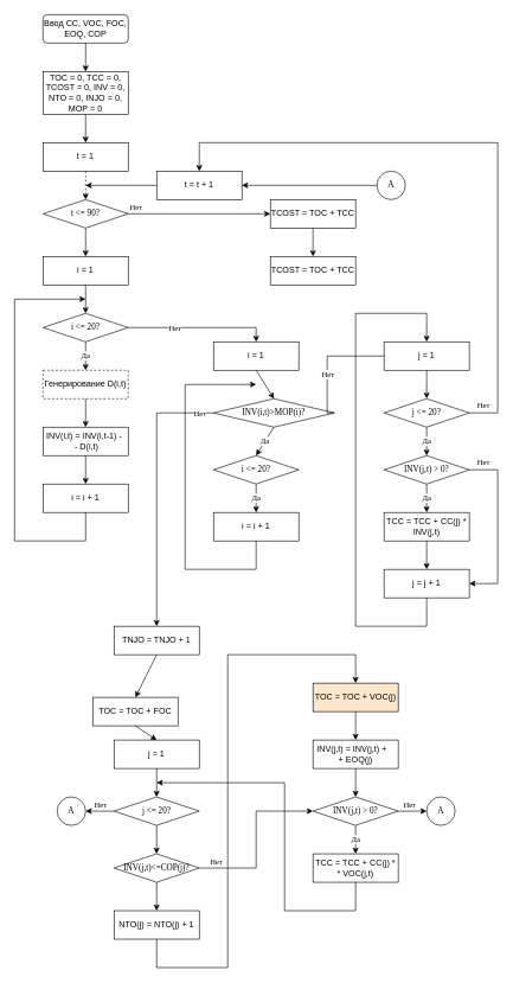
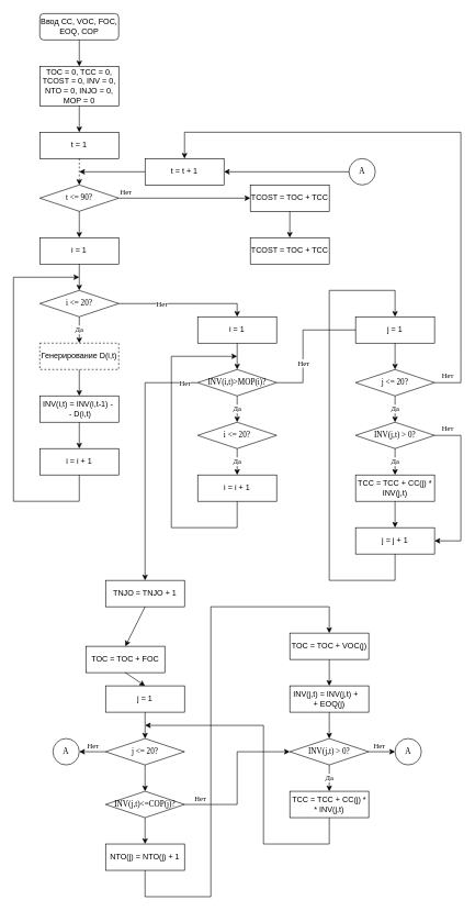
  <mxCell id="0" />
  <mxCell id="1" parent="0" />
  <mxCell id="2" value="Ввод CC, VOC, FOC, EOQ, COP" style="whiteSpace=wrap;html=1;rounded=1;" vertex="1" parent="1"><mxGeometry x="60" y="20" width="120" height="40" as="geometry" /></mxCell>
  <mxCell id="3" value="TOC = 0, TCC = 0, TCOST = 0, INV = 0, NTO = 0, INJO = 0, MOP = 0" style="rounded=0;whiteSpace=wrap;html=1;" vertex="1" parent="1"><mxGeometry x="60" y="100" width="120" height="60" as="geometry" /></mxCell>
  <mxCell id="4" value="t &amp;lt;= 90?" style="rhombus;whiteSpace=wrap;html=1;fontFamily=Times New Roman;" vertex="1" parent="1"><mxGeometry x="60" y="280" width="120" height="40" as="geometry" /></mxCell>
  <mxCell id="5" value="t = 1" style="rounded=0;whiteSpace=wrap;html=1;" vertex="1" parent="1"><mxGeometry x="60" y="200" width="120" height="40" as="geometry" /></mxCell>
  <mxCell id="6" value="i = 1" style="rounded=0;whiteSpace=wrap;html=1;" vertex="1" parent="1"><mxGeometry x="60" y="360" width="120" height="40" as="geometry" /></mxCell>
  <mxCell id="7" value="Генерирование D(i,t)" style="rounded=0;whiteSpace=wrap;html=1;dashed=1;" vertex="1" parent="1"><mxGeometry x="60" y="520" width="120" height="40" as="geometry" /></mxCell>
  <mxCell id="8" value="i &amp;lt;= 20?" style="rhombus;whiteSpace=wrap;html=1;fontFamily=Times New Roman;" vertex="1" parent="1"><mxGeometry x="60" y="440" width="120" height="40" as="geometry" /></mxCell>
  <mxCell id="9" value="INV(i,t) = INV(i,t-1) -&amp;nbsp; &amp;nbsp;- D(i,t)" style="rounded=0;whiteSpace=wrap;html=1;" vertex="1" parent="1"><mxGeometry x="60" y="600" width="120" height="40" as="geometry" /></mxCell>
  <mxCell id="10" value="i = i + 1" style="rounded=0;whiteSpace=wrap;html=1;" vertex="1" parent="1"><mxGeometry x="60" y="680" width="120" height="40" as="geometry" /></mxCell>
  <mxCell id="11" value="i = 1" style="rounded=0;whiteSpace=wrap;html=1;" vertex="1" parent="1"><mxGeometry x="300" y="480" width="120" height="40" as="geometry" /></mxCell>
- <mxCell id="12" value="INV(i,t)&amp;gt;MOP(i)?" style="rhombus;whiteSpace=wrap;html=1;fontFamily=Times New Roman;" vertex="1" parent="1"><mxGeometry x="300" y="560" width="170" height="40" as="geometry" /></mxCell>
+ <mxCell id="12" value="INV(i,t)&amp;gt;MOP(i)?" style="rhombus;whiteSpace=wrap;html=1;fontFamily=Times New Roman;" vertex="1" parent="1"><mxGeometry x="300" y="560" width="120" height="40" as="geometry" /></mxCell>
  <mxCell id="13" value="i &amp;lt;= 20?" style="rhombus;whiteSpace=wrap;html=1;fontFamily=Times New Roman;" vertex="1" parent="1"><mxGeometry x="300" y="640" width="120" height="40" as="geometry" /></mxCell>
  <mxCell id="14" value="i = i + 1" style="rounded=0;whiteSpace=wrap;html=1;" vertex="1" parent="1"><mxGeometry x="300" y="720" width="120" height="40" as="geometry" /></mxCell>
  <mxCell id="15" value="" style="endArrow=classic;html=1;rounded=0;fontFamily=Times New Roman;entryX=0.5;entryY=0;entryDx=0;entryDy=0;exitX=0.5;exitY=1;exitDx=0;exitDy=0;" edge="1" parent="1" source="2" target="3"><mxGeometry width="50" height="50" relative="1" as="geometry"><mxPoint x="620" y="550" as="sourcePoint" /><mxPoint x="670" y="500" as="targetPoint" /></mxGeometry></mxCell>
  <mxCell id="16" value="" style="endArrow=classic;html=1;rounded=0;fontFamily=Times New Roman;entryX=0.5;entryY=0;entryDx=0;entryDy=0;exitX=0.5;exitY=1;exitDx=0;exitDy=0;" edge="1" parent="1" source="3" target="5"><mxGeometry width="50" height="50" relative="1" as="geometry"><mxPoint x="130" y="70" as="sourcePoint" /><mxPoint x="130" y="110" as="targetPoint" /></mxGeometry></mxCell>
  <mxCell id="17" value="Да" style="endArrow=classic;html=1;rounded=0;fontFamily=Times New Roman;entryX=0.5;entryY=0;entryDx=0;entryDy=0;exitX=0.5;exitY=1;exitDx=0;exitDy=0;" edge="1" parent="1" source="8" target="7"><mxGeometry width="50" height="50" relative="1" as="geometry"><mxPoint x="140" y="80" as="sourcePoint" /><mxPoint x="140" y="120" as="targetPoint" /></mxGeometry></mxCell>
  <mxCell id="18" value="" style="endArrow=classic;html=1;rounded=0;fontFamily=Times New Roman;entryX=0.5;entryY=0;entryDx=0;entryDy=0;" edge="1" parent="1" target="8"><mxGeometry width="50" height="50" relative="1" as="geometry"><mxPoint x="120" y="400" as="sourcePoint" /><mxPoint x="150" y="130" as="targetPoint" /></mxGeometry></mxCell>
  <mxCell id="19" value="" style="endArrow=classic;html=1;rounded=0;fontFamily=Times New Roman;entryX=0.5;entryY=0;entryDx=0;entryDy=0;exitX=0.5;exitY=1;exitDx=0;exitDy=0;" edge="1" parent="1" source="4" target="6"><mxGeometry width="50" height="50" relative="1" as="geometry"><mxPoint x="160" y="100" as="sourcePoint" /><mxPoint x="160" y="140" as="targetPoint" /></mxGeometry></mxCell>
  <mxCell id="20" value="" style="endArrow=classic;html=1;rounded=0;fontFamily=Times New Roman;entryX=0.5;entryY=0;entryDx=0;entryDy=0;exitX=0.5;exitY=1;exitDx=0;exitDy=0;dashed=1;" edge="1" parent="1" source="5" target="4"><mxGeometry width="50" height="50" relative="1" as="geometry"><mxPoint x="170" y="110" as="sourcePoint" /><mxPoint x="170" y="150" as="targetPoint" /></mxGeometry></mxCell>
  <mxCell id="21" value="" style="endArrow=classic;html=1;rounded=0;fontFamily=Times New Roman;entryX=0.5;entryY=0;entryDx=0;entryDy=0;exitX=0.5;exitY=1;exitDx=0;exitDy=0;" edge="1" parent="1" source="7" target="9"><mxGeometry width="50" height="50" relative="1" as="geometry"><mxPoint x="130" y="490" as="sourcePoint" /><mxPoint x="130" y="530" as="targetPoint" /></mxGeometry></mxCell>
  <mxCell id="22" value="" style="endArrow=classic;html=1;rounded=0;fontFamily=Times New Roman;entryX=0.5;entryY=0;entryDx=0;entryDy=0;exitX=0.5;exitY=1;exitDx=0;exitDy=0;" edge="1" parent="1" source="9" target="10"><mxGeometry width="50" height="50" relative="1" as="geometry"><mxPoint x="140" y="500" as="sourcePoint" /><mxPoint x="140" y="540" as="targetPoint" /></mxGeometry></mxCell>
  <mxCell id="23" value="" style="endArrow=classic;html=1;rounded=0;fontFamily=Times New Roman;exitX=0.5;exitY=1;exitDx=0;exitDy=0;" edge="1" parent="1" source="10"><mxGeometry width="50" height="50" relative="1" as="geometry"><mxPoint x="150" y="510" as="sourcePoint" /><mxPoint x="120" y="420" as="targetPoint" /><Array as="points"><mxPoint x="120" y="760" /><mxPoint x="20" y="760" /><mxPoint x="20" y="420" /></Array></mxGeometry></mxCell>
  <mxCell id="24" value="" style="endArrow=classic;html=1;rounded=0;fontFamily=Times New Roman;exitX=1;exitY=0.5;exitDx=0;exitDy=0;entryX=0.5;entryY=0;entryDx=0;entryDy=0;" edge="1" parent="1" source="8" target="11"><mxGeometry width="50" height="50" relative="1" as="geometry"><mxPoint x="620" y="550" as="sourcePoint" /><mxPoint x="670" y="500" as="targetPoint" /><Array as="points"><mxPoint x="360" y="460" /></Array></mxGeometry></mxCell>
  <mxCell id="25" value="Нет" style="edgeLabel;html=1;align=center;verticalAlign=middle;resizable=0;points=[];fontFamily=Times New Roman;" vertex="1" connectable="0" parent="24"><mxGeometry x="-0.263" y="-2" relative="1" as="geometry"><mxPoint x="-9" y="-2" as="offset" /></mxGeometry></mxCell>
  <mxCell id="26" value="" style="endArrow=classic;html=1;rounded=0;fontFamily=Times New Roman;entryX=0.5;entryY=0;entryDx=0;entryDy=0;exitX=0.5;exitY=1;exitDx=0;exitDy=0;" edge="1" parent="1" source="11" target="12"><mxGeometry width="50" height="50" relative="1" as="geometry"><mxPoint x="200" y="520" as="sourcePoint" /><mxPoint x="200" y="560" as="targetPoint" /></mxGeometry></mxCell>
  <mxCell id="27" value="Да" style="endArrow=classic;html=1;rounded=0;fontFamily=Times New Roman;entryX=0.5;entryY=0;entryDx=0;entryDy=0;exitX=0.5;exitY=1;exitDx=0;exitDy=0;" edge="1" parent="1" source="12" target="13"><mxGeometry width="50" height="50" relative="1" as="geometry"><mxPoint x="210" y="530" as="sourcePoint" /><mxPoint x="210" y="570" as="targetPoint" /></mxGeometry></mxCell>
  <mxCell id="28" value="Да" style="endArrow=classic;html=1;rounded=0;fontFamily=Times New Roman;entryX=0.5;entryY=0;entryDx=0;entryDy=0;exitX=0.5;exitY=1;exitDx=0;exitDy=0;" edge="1" parent="1" source="13" target="14"><mxGeometry width="50" height="50" relative="1" as="geometry"><mxPoint x="220" y="540" as="sourcePoint" /><mxPoint x="220" y="580" as="targetPoint" /></mxGeometry></mxCell>
  <mxCell id="29" value="" style="endArrow=classic;html=1;rounded=0;fontFamily=Times New Roman;exitX=0.5;exitY=1;exitDx=0;exitDy=0;" edge="1" parent="1" source="14"><mxGeometry width="50" height="50" relative="1" as="geometry"><mxPoint x="230" y="550" as="sourcePoint" /><mxPoint x="360" y="540" as="targetPoint" /><Array as="points"><mxPoint x="360" y="800" /><mxPoint x="260" y="800" /><mxPoint x="260" y="540" /></Array></mxGeometry></mxCell>
  <mxCell id="30" value="" style="endArrow=classic;html=1;rounded=0;fontFamily=Times New Roman;exitX=0;exitY=0.5;exitDx=0;exitDy=0;" edge="1" parent="1" source="12"><mxGeometry width="50" height="50" relative="1" as="geometry"><mxPoint x="540" y="610" as="sourcePoint" /><mxPoint x="220" y="880" as="targetPoint" /><Array as="points"><mxPoint x="220" y="580" /></Array></mxGeometry></mxCell>
  <mxCell id="31" value="Нет" style="edgeLabel;html=1;align=center;verticalAlign=middle;resizable=0;points=[];fontFamily=Times New Roman;" vertex="1" connectable="0" parent="30"><mxGeometry x="-0.653" relative="1" as="geometry"><mxPoint x="46" as="offset" /></mxGeometry></mxCell>
  <mxCell id="32" value="" style="endArrow=classic;html=1;rounded=0;fontFamily=Times New Roman;exitX=1;exitY=0.5;exitDx=0;exitDy=0;" edge="1" parent="1" source="12"><mxGeometry width="50" height="50" relative="1" as="geometry"><mxPoint x="650" y="450" as="sourcePoint" /><mxPoint x="600" y="500" as="targetPoint" /><Array as="points"><mxPoint x="460" y="580" /><mxPoint x="460" y="500" /></Array></mxGeometry></mxCell>
  <mxCell id="33" value="Нет" style="edgeLabel;html=1;align=center;verticalAlign=middle;resizable=0;points=[];fontFamily=Times New Roman;" vertex="1" connectable="0" parent="32"><mxGeometry x="-0.637" relative="1" as="geometry"><mxPoint y="-23" as="offset" /></mxGeometry></mxCell>
  <mxCell id="34" value="j = 1" style="rounded=0;whiteSpace=wrap;html=1;" vertex="1" parent="1"><mxGeometry x="540" y="480" width="120" height="40" as="geometry" /></mxCell>
  <mxCell id="35" value="j &amp;lt;= 20?" style="rhombus;whiteSpace=wrap;html=1;fontFamily=Times New Roman;" vertex="1" parent="1"><mxGeometry x="540" y="560" width="120" height="40" as="geometry" /></mxCell>
  <mxCell id="36" value="INV(j,t) &amp;gt; 0?" style="rhombus;whiteSpace=wrap;html=1;fontFamily=Times New Roman;" vertex="1" parent="1"><mxGeometry x="540" y="640" width="120" height="40" as="geometry" /></mxCell>
  <mxCell id="37" value="TCC = TCC + CC(j) * INV(j,t)" style="rounded=0;whiteSpace=wrap;html=1;" vertex="1" parent="1"><mxGeometry x="540" y="720" width="120" height="40" as="geometry" /></mxCell>
  <mxCell id="38" value="j = j + 1" style="rounded=0;whiteSpace=wrap;html=1;" vertex="1" parent="1"><mxGeometry x="540" y="800" width="120" height="40" as="geometry" /></mxCell>
  <mxCell id="39" value="" style="endArrow=classic;html=1;rounded=0;fontFamily=Times New Roman;exitX=0.5;exitY=1;exitDx=0;exitDy=0;entryX=0.5;entryY=0;entryDx=0;entryDy=0;" edge="1" parent="1" source="34" target="35"><mxGeometry width="50" height="50" relative="1" as="geometry"><mxPoint x="830" y="660" as="sourcePoint" /><mxPoint x="880" y="610" as="targetPoint" /></mxGeometry></mxCell>
  <mxCell id="40" value="" style="endArrow=classic;html=1;rounded=0;fontFamily=Times New Roman;exitX=0.5;exitY=1;exitDx=0;exitDy=0;entryX=0.5;entryY=0;entryDx=0;entryDy=0;" edge="1" parent="1" source="38" target="34"><mxGeometry width="50" height="50" relative="1" as="geometry"><mxPoint x="610" y="490" as="sourcePoint" /><mxPoint x="540" y="400" as="targetPoint" /><Array as="points"><mxPoint x="600" y="840" /><mxPoint x="600" y="880" /><mxPoint x="500" y="880" /><mxPoint x="500" y="440" /><mxPoint x="600" y="440" /></Array></mxGeometry></mxCell>
  <mxCell id="41" value="" style="endArrow=classic;html=1;rounded=0;fontFamily=Times New Roman;exitX=0.5;exitY=1;exitDx=0;exitDy=0;entryX=0.5;entryY=0;entryDx=0;entryDy=0;" edge="1" parent="1" source="37" target="38"><mxGeometry width="50" height="50" relative="1" as="geometry"><mxPoint x="620" y="540" as="sourcePoint" /><mxPoint x="620" y="580" as="targetPoint" /></mxGeometry></mxCell>
  <mxCell id="42" value="Да" style="endArrow=classic;html=1;rounded=0;fontFamily=Times New Roman;exitX=0.5;exitY=1;exitDx=0;exitDy=0;entryX=0.5;entryY=0;entryDx=0;entryDy=0;" edge="1" parent="1" source="36" target="37"><mxGeometry width="50" height="50" relative="1" as="geometry"><mxPoint x="630" y="550" as="sourcePoint" /><mxPoint x="630" y="590" as="targetPoint" /></mxGeometry></mxCell>
  <mxCell id="43" value="Да" style="endArrow=classic;html=1;rounded=0;fontFamily=Times New Roman;exitX=0.5;exitY=1;exitDx=0;exitDy=0;entryX=0.5;entryY=0;entryDx=0;entryDy=0;" edge="1" parent="1" source="35" target="36"><mxGeometry width="50" height="50" relative="1" as="geometry"><mxPoint x="640" y="560" as="sourcePoint" /><mxPoint x="640" y="600" as="targetPoint" /></mxGeometry></mxCell>
  <mxCell id="44" value="Нет" style="endArrow=classic;html=1;rounded=0;fontFamily=Times New Roman;exitX=1;exitY=0.5;exitDx=0;exitDy=0;entryX=0.5;entryY=0;entryDx=0;entryDy=0;" edge="1" parent="1" source="35" target="45"><mxGeometry x="-0.955" y="10" width="50" height="50" relative="1" as="geometry"><mxPoint x="890" y="450" as="sourcePoint" /><mxPoint x="670" y="150" as="targetPoint" /><Array as="points"><mxPoint x="700" y="580" /><mxPoint x="700" y="540" /><mxPoint x="700" y="200" /><mxPoint x="500" y="200" /><mxPoint x="280" y="200" /></Array><mxPoint as="offset" /></mxGeometry></mxCell>
  <mxCell id="45" value="t = t + 1" style="rounded=0;whiteSpace=wrap;html=1;" vertex="1" parent="1"><mxGeometry x="220" y="240" width="120" height="40" as="geometry" /></mxCell>
  <mxCell id="46" value="" style="endArrow=classic;html=1;rounded=0;fontFamily=Times New Roman;exitX=0;exitY=0.5;exitDx=0;exitDy=0;" edge="1" parent="1" source="45"><mxGeometry width="50" height="50" relative="1" as="geometry"><mxPoint x="670" y="620" as="sourcePoint" /><mxPoint x="120" y="260" as="targetPoint" /></mxGeometry></mxCell>
  <mxCell id="47" value="Нет" style="endArrow=classic;html=1;rounded=0;fontFamily=Times New Roman;exitX=1;exitY=0.5;exitDx=0;exitDy=0;entryX=1;entryY=0.5;entryDx=0;entryDy=0;" edge="1" parent="1" source="36" target="38"><mxGeometry x="-0.833" y="10" width="50" height="50" relative="1" as="geometry"><mxPoint x="930" y="660" as="sourcePoint" /><mxPoint x="690" y="830" as="targetPoint" /><Array as="points"><mxPoint x="700" y="660" /><mxPoint x="700" y="820" /></Array><mxPoint as="offset" /></mxGeometry></mxCell>
  <mxCell id="48" value="TCOST = TOC + TCC" style="rounded=0;whiteSpace=wrap;html=1;" vertex="1" parent="1"><mxGeometry x="380" y="280" width="120" height="40" as="geometry" /></mxCell>
  <mxCell id="49" value="TCOST = TOC + TCC" style="rounded=0;whiteSpace=wrap;html=1;" vertex="1" parent="1"><mxGeometry x="380" y="360" width="120" height="40" as="geometry" /></mxCell>
  <mxCell id="50" value="" style="endArrow=classic;html=1;rounded=0;fontFamily=Times New Roman;exitX=1;exitY=0.5;exitDx=0;exitDy=0;entryX=0;entryY=0.5;entryDx=0;entryDy=0;" edge="1" parent="1" source="4" target="48"><mxGeometry width="50" height="50" relative="1" as="geometry"><mxPoint x="700" y="610" as="sourcePoint" /><mxPoint x="750" y="560" as="targetPoint" /></mxGeometry></mxCell>
  <mxCell id="51" value="Нет" style="edgeLabel;html=1;align=center;verticalAlign=middle;resizable=0;points=[];fontFamily=Times New Roman;" vertex="1" connectable="0" parent="50"><mxGeometry x="-0.73" y="2" relative="1" as="geometry"><mxPoint x="-17" y="-8" as="offset" /></mxGeometry></mxCell>
  <mxCell id="52" value="" style="endArrow=classic;html=1;rounded=0;fontFamily=Times New Roman;exitX=0.5;exitY=1;exitDx=0;exitDy=0;entryX=0.5;entryY=0;entryDx=0;entryDy=0;" edge="1" parent="1" source="48" target="49"><mxGeometry width="50" height="50" relative="1" as="geometry"><mxPoint x="700" y="610" as="sourcePoint" /><mxPoint x="750" y="560" as="targetPoint" /></mxGeometry></mxCell>
  <mxCell id="53" value="TNJO = TNJO + 1" style="rounded=0;whiteSpace=wrap;html=1;" vertex="1" parent="1"><mxGeometry x="160" y="880" width="120" height="40" as="geometry" /></mxCell>
  <mxCell id="54" value="j = 1" style="rounded=0;whiteSpace=wrap;html=1;" vertex="1" parent="1"><mxGeometry x="160" y="1040" width="120" height="40" as="geometry" /></mxCell>
  <mxCell id="55" value="TOC = TOC + FOC" style="rounded=0;whiteSpace=wrap;html=1;" vertex="1" parent="1"><mxGeometry x="130" y="980" width="120" height="40" as="geometry" /></mxCell>
  <mxCell id="56" value="" style="endArrow=classic;html=1;rounded=0;fontFamily=Times New Roman;exitX=0.5;exitY=1;exitDx=0;exitDy=0;entryX=0.5;entryY=0;entryDx=0;entryDy=0;" edge="1" parent="1" source="53" target="55"><mxGeometry width="50" height="50" relative="1" as="geometry"><mxPoint x="510" y="1230" as="sourcePoint" /><mxPoint x="560" y="1180" as="targetPoint" /></mxGeometry></mxCell>
  <mxCell id="57" value="j &amp;lt;= 20?" style="rhombus;whiteSpace=wrap;html=1;fontFamily=Times New Roman;" vertex="1" parent="1"><mxGeometry x="160" y="1120" width="120" height="40" as="geometry" /></mxCell>
  <mxCell id="58" value="INV(j,t)&amp;lt;=COP(j)?" style="rhombus;whiteSpace=wrap;html=1;fontFamily=Times New Roman;" vertex="1" parent="1"><mxGeometry x="160" y="1200" width="120" height="40" as="geometry" /></mxCell>
  <mxCell id="59" value="NTO(j) = NTO(j) + 1" style="rounded=0;whiteSpace=wrap;html=1;" vertex="1" parent="1"><mxGeometry x="160" y="1280" width="120" height="40" as="geometry" /></mxCell>
  <mxCell id="60" value="" style="endArrow=classic;html=1;rounded=0;fontFamily=Times New Roman;entryX=0.5;entryY=0;entryDx=0;entryDy=0;exitX=0.5;exitY=1;exitDx=0;exitDy=0;" edge="1" parent="1" source="55" target="54"><mxGeometry width="50" height="50" relative="1" as="geometry"><mxPoint x="510" y="1230" as="sourcePoint" /><mxPoint x="560" y="1180" as="targetPoint" /></mxGeometry></mxCell>
  <mxCell id="61" value="" style="endArrow=classic;html=1;rounded=0;fontFamily=Times New Roman;entryX=0.5;entryY=0;entryDx=0;entryDy=0;exitX=0.5;exitY=1;exitDx=0;exitDy=0;" edge="1" parent="1" source="54" target="57"><mxGeometry width="50" height="50" relative="1" as="geometry"><mxPoint x="230" y="1010" as="sourcePoint" /><mxPoint x="230" y="1050" as="targetPoint" /></mxGeometry></mxCell>
  <mxCell id="62" value="" style="endArrow=classic;html=1;rounded=0;fontFamily=Times New Roman;entryX=0.5;entryY=0;entryDx=0;entryDy=0;exitX=0.5;exitY=1;exitDx=0;exitDy=0;" edge="1" parent="1" source="57" target="58"><mxGeometry width="50" height="50" relative="1" as="geometry"><mxPoint x="240" y="1020" as="sourcePoint" /><mxPoint x="240" y="1060" as="targetPoint" /></mxGeometry></mxCell>
  <mxCell id="63" value="" style="endArrow=classic;html=1;rounded=0;fontFamily=Times New Roman;entryX=0.5;entryY=0;entryDx=0;entryDy=0;exitX=0.5;exitY=1;exitDx=0;exitDy=0;" edge="1" parent="1" source="58" target="59"><mxGeometry width="50" height="50" relative="1" as="geometry"><mxPoint x="250" y="1030" as="sourcePoint" /><mxPoint x="250" y="1070" as="targetPoint" /></mxGeometry></mxCell>
  <mxCell id="64" value="" style="endArrow=classic;html=1;rounded=0;fontFamily=Times New Roman;exitX=0.5;exitY=1;exitDx=0;exitDy=0;entryX=0.5;entryY=0;entryDx=0;entryDy=0;" edge="1" parent="1" source="59" target="65"><mxGeometry width="50" height="50" relative="1" as="geometry"><mxPoint x="510" y="1380" as="sourcePoint" /><mxPoint x="440" y="910" as="targetPoint" /><Array as="points"><mxPoint x="220" y="1360" /><mxPoint x="320" y="1360" /><mxPoint x="320" y="920" /><mxPoint x="500" y="920" /></Array></mxGeometry></mxCell>
- <mxCell id="65" value="TOC = TOC + VOC(j)" style="rounded=0;whiteSpace=wrap;html=1;fillColor=#ffe6cc;" vertex="1" parent="1"><mxGeometry x="440" y="960" width="120" height="40" as="geometry" /></mxCell>
+ <mxCell id="65" value="TOC = TOC + VOC(j)" style="rounded=0;whiteSpace=wrap;html=1;" vertex="1" parent="1"><mxGeometry x="440" y="960" width="120" height="40" as="geometry" /></mxCell>
  <mxCell id="66" value="INV(j,t) = INV(j,t) +&amp;nbsp; &amp;nbsp; + EOQ(j)" style="rounded=0;whiteSpace=wrap;html=1;" vertex="1" parent="1"><mxGeometry x="440" y="1040" width="120" height="40" as="geometry" /></mxCell>
  <mxCell id="67" value="INV(j,t) &amp;gt; 0?" style="rhombus;whiteSpace=wrap;html=1;fontFamily=Times New Roman;" vertex="1" parent="1"><mxGeometry x="440" y="1120" width="120" height="40" as="geometry" /></mxCell>
- <mxCell id="68" value="TCC = TCC + CC(j) * * VOC(j,t)" style="rounded=0;whiteSpace=wrap;html=1;" vertex="1" parent="1"><mxGeometry x="440" y="1200" width="120" height="40" as="geometry" /></mxCell>
+ <mxCell id="68" value="TCC = TCC + CC(j) * * INV(j,t)" style="rounded=0;whiteSpace=wrap;html=1;" vertex="1" parent="1"><mxGeometry x="440" y="1200" width="120" height="40" as="geometry" /></mxCell>
  <mxCell id="69" value="" style="endArrow=classic;html=1;rounded=0;fontFamily=Times New Roman;exitX=1;exitY=0.5;exitDx=0;exitDy=0;entryX=0;entryY=0.5;entryDx=0;entryDy=0;" edge="1" parent="1" source="58" target="67"><mxGeometry width="50" height="50" relative="1" as="geometry"><mxPoint x="730" y="1210" as="sourcePoint" /><mxPoint x="780" y="1160" as="targetPoint" /><Array as="points"><mxPoint x="360" y="1220" /><mxPoint x="360" y="1140" /></Array></mxGeometry></mxCell>
  <mxCell id="70" value="Нет" style="edgeLabel;html=1;align=center;verticalAlign=middle;resizable=0;points=[];fontFamily=Times New Roman;" vertex="1" connectable="0" parent="69"><mxGeometry x="-0.883" y="2" relative="1" as="geometry"><mxPoint x="9" y="-8" as="offset" /></mxGeometry></mxCell>
  <mxCell id="71" value="Да" style="endArrow=classic;html=1;rounded=0;fontFamily=Times New Roman;exitX=0.5;exitY=1;exitDx=0;exitDy=0;entryX=0.5;entryY=0;entryDx=0;entryDy=0;" edge="1" parent="1" source="67" target="68"><mxGeometry width="50" height="50" relative="1" as="geometry"><mxPoint x="770" y="1210" as="sourcePoint" /><mxPoint x="820" y="1160" as="targetPoint" /></mxGeometry></mxCell>
  <mxCell id="72" value="" style="endArrow=classic;html=1;rounded=0;fontFamily=Times New Roman;exitX=0.5;exitY=1;exitDx=0;exitDy=0;entryX=0.5;entryY=0;entryDx=0;entryDy=0;" edge="1" parent="1" source="66" target="67"><mxGeometry width="50" height="50" relative="1" as="geometry"><mxPoint x="770" y="1210" as="sourcePoint" /><mxPoint x="820" y="1160" as="targetPoint" /></mxGeometry></mxCell>
  <mxCell id="73" value="" style="endArrow=classic;html=1;rounded=0;fontFamily=Times New Roman;exitX=0.5;exitY=1;exitDx=0;exitDy=0;" edge="1" parent="1" source="68"><mxGeometry width="50" height="50" relative="1" as="geometry"><mxPoint x="470" y="1090" as="sourcePoint" /><mxPoint x="220" y="1100" as="targetPoint" /><Array as="points"><mxPoint x="500" y="1280" /><mxPoint x="400" y="1280" /><mxPoint x="400" y="1100" /></Array></mxGeometry></mxCell>
  <mxCell id="74" value="" style="endArrow=classic;html=1;rounded=0;fontFamily=Times New Roman;exitX=0.5;exitY=1;exitDx=0;exitDy=0;entryX=0.5;entryY=0;entryDx=0;entryDy=0;" edge="1" parent="1" source="65" target="66"><mxGeometry width="50" height="50" relative="1" as="geometry"><mxPoint x="520" y="1100" as="sourcePoint" /><mxPoint x="520" y="1140" as="targetPoint" /></mxGeometry></mxCell>
  <mxCell id="75" value="" style="endArrow=classic;html=1;rounded=0;fontFamily=Times New Roman;" edge="1" parent="1"><mxGeometry width="50" height="50" relative="1" as="geometry"><mxPoint x="560" y="1140" as="sourcePoint" /><mxPoint x="600" y="1140" as="targetPoint" /></mxGeometry></mxCell>
  <mxCell id="76" value="Нет" style="edgeLabel;html=1;align=center;verticalAlign=middle;resizable=0;points=[];fontFamily=Times New Roman;" vertex="1" connectable="0" parent="75"><mxGeometry x="-0.501" y="-2" relative="1" as="geometry"><mxPoint x="5" y="-12" as="offset" /></mxGeometry></mxCell>
  <mxCell id="77" value="А" style="ellipse;whiteSpace=wrap;html=1;aspect=fixed;fontFamily=Times New Roman;" vertex="1" parent="1"><mxGeometry x="600" y="1120" width="40" height="40" as="geometry" /></mxCell>
  <mxCell id="78" value="А" style="ellipse;whiteSpace=wrap;html=1;aspect=fixed;fontFamily=Times New Roman;" vertex="1" parent="1"><mxGeometry x="80" y="1120" width="40" height="40" as="geometry" /></mxCell>
  <mxCell id="79" value="" style="endArrow=classic;html=1;rounded=0;fontFamily=Times New Roman;exitX=0;exitY=0.5;exitDx=0;exitDy=0;entryX=1;entryY=0.5;entryDx=0;entryDy=0;" edge="1" parent="1" source="57" target="78"><mxGeometry width="50" height="50" relative="1" as="geometry"><mxPoint x="420" y="1130" as="sourcePoint" /><mxPoint x="470" y="1080" as="targetPoint" /></mxGeometry></mxCell>
  <mxCell id="80" value="Нет" style="edgeLabel;html=1;align=center;verticalAlign=middle;resizable=0;points=[];fontFamily=Times New Roman;" vertex="1" connectable="0" parent="79"><mxGeometry x="-0.301" y="-1" relative="1" as="geometry"><mxPoint x="-6" y="-9" as="offset" /></mxGeometry></mxCell>
  <mxCell id="81" value="А" style="ellipse;whiteSpace=wrap;html=1;aspect=fixed;fontFamily=Times New Roman;" vertex="1" parent="1"><mxGeometry x="530" y="240" width="40" height="40" as="geometry" /></mxCell>
  <mxCell id="82" value="" style="endArrow=classic;html=1;rounded=0;fontFamily=Times New Roman;exitX=0;exitY=0.5;exitDx=0;exitDy=0;entryX=1;entryY=0.5;entryDx=0;entryDy=0;" edge="1" parent="1" source="81" target="45"><mxGeometry width="50" height="50" relative="1" as="geometry"><mxPoint x="420" y="430" as="sourcePoint" /><mxPoint x="470" y="380" as="targetPoint" /></mxGeometry></mxCell>
